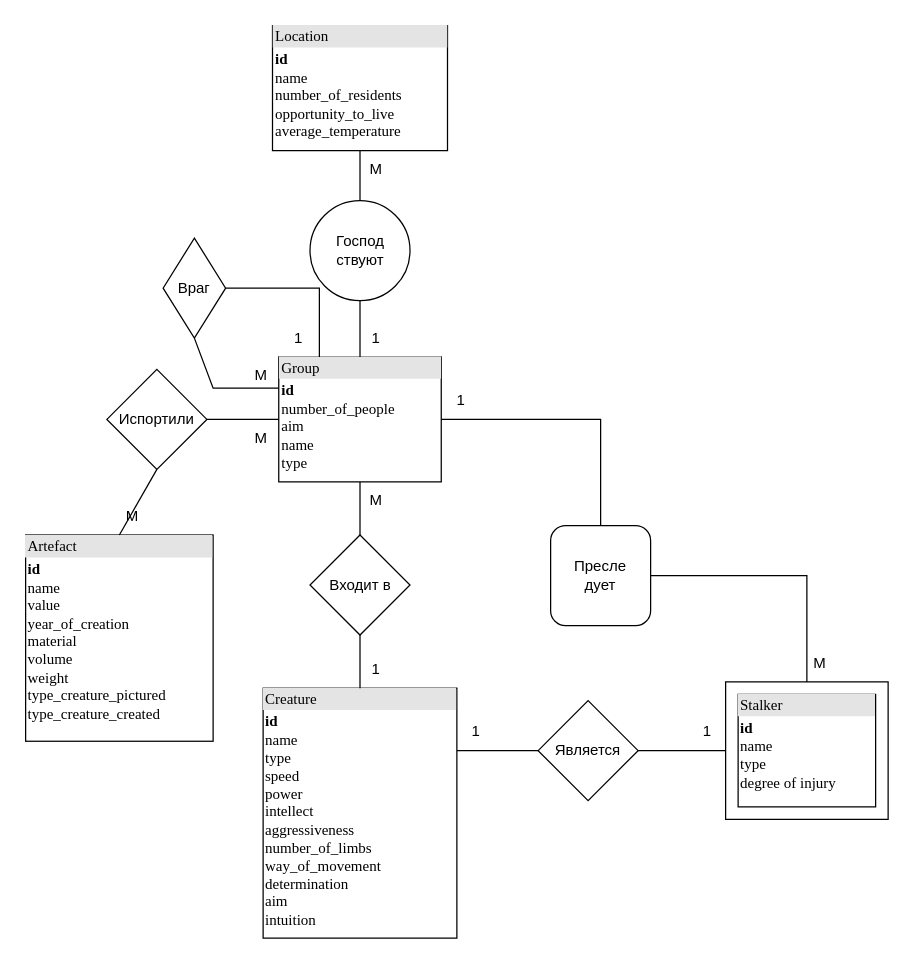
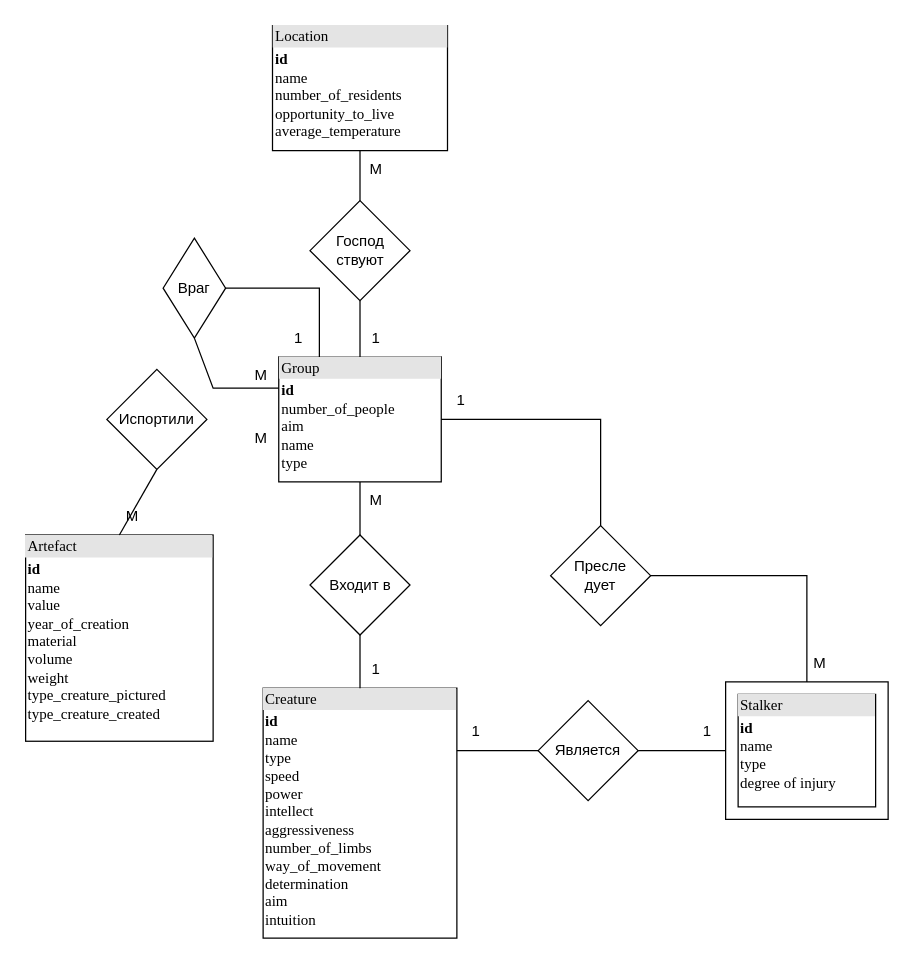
  <mxCell id="0" />
  <mxCell id="1" parent="0" />
  <mxCell id="2" value="&lt;div style=&quot;box-sizing: border-box ; width: 100% ; background: #e4e4e4 ; padding: 2px&quot;&gt;Group&lt;/div&gt;&lt;table style=&quot;width: 100% ; font-size: 1em&quot; cellpadding=&quot;2&quot; cellspacing=&quot;0&quot;&gt;&lt;tbody&gt;&lt;tr&gt;&lt;td&gt;&lt;b&gt;id&lt;/b&gt;&lt;br&gt;number_of_people&lt;br&gt;aim&lt;br&gt;name&lt;br&gt;type&lt;br&gt;&lt;br&gt;&lt;br&gt;&lt;br&gt;&lt;/td&gt;&lt;td&gt;&lt;br&gt;&lt;/td&gt;&lt;/tr&gt;&lt;tr&gt;&lt;td&gt;&lt;/td&gt;&lt;td&gt;&lt;br&gt;&lt;/td&gt;&lt;/tr&gt;&lt;/tbody&gt;&lt;/table&gt;" style="verticalAlign=top;align=left;overflow=fill;html=1;rounded=0;shadow=0;comic=0;labelBackgroundColor=none;strokeWidth=1;fontFamily=Verdana;fontSize=12" parent="1" vertex="1"><mxGeometry x="222.5" y="285" width="130" height="100" as="geometry" /></mxCell>
  <mxCell id="3" value="&lt;div style=&quot;box-sizing: border-box ; width: 100% ; background: #e4e4e4 ; padding: 2px&quot;&gt;Creature&lt;/div&gt;&lt;table style=&quot;width: 100% ; font-size: 1em&quot; cellpadding=&quot;2&quot; cellspacing=&quot;0&quot;&gt;&lt;tbody&gt;&lt;tr&gt;&lt;td&gt;&lt;b&gt;id&lt;/b&gt;&lt;br&gt;name&lt;br style=&quot;border-color: var(--border-color);&quot;&gt;type&lt;br style=&quot;border-color: var(--border-color);&quot;&gt;speed&lt;br&gt;power&lt;br&gt;intellect&lt;br&gt;aggressiveness&lt;br&gt;number_of_limbs&lt;br&gt;way_of_movement&lt;br&gt;determination&lt;br&gt;aim&lt;br&gt;intuition&lt;br&gt;&lt;br&gt;&lt;br&gt;&lt;br&gt;&lt;/td&gt;&lt;td&gt;&lt;br&gt;&lt;/td&gt;&lt;/tr&gt;&lt;tr&gt;&lt;td&gt;&lt;/td&gt;&lt;td&gt;&lt;br&gt;&lt;/td&gt;&lt;/tr&gt;&lt;/tbody&gt;&lt;/table&gt;" style="verticalAlign=top;align=left;overflow=fill;html=1;rounded=0;shadow=0;comic=0;labelBackgroundColor=none;strokeWidth=1;fontFamily=Verdana;fontSize=12" vertex="1" parent="1"><mxGeometry x="210" y="550" width="155" height="200" as="geometry" /></mxCell>
  <mxCell id="4" value="&lt;div style=&quot;box-sizing: border-box ; width: 100% ; background: #e4e4e4 ; padding: 2px&quot;&gt;Artefact&lt;/div&gt;&lt;table style=&quot;width: 100% ; font-size: 1em&quot; cellpadding=&quot;2&quot; cellspacing=&quot;0&quot;&gt;&lt;tbody&gt;&lt;tr&gt;&lt;td&gt;&lt;b&gt;id&lt;/b&gt;&lt;br&gt;name&lt;br&gt;value&lt;br&gt;year_of_creation&lt;br&gt;material&lt;br&gt;volume&lt;br&gt;weight&lt;br&gt;type_creature_pictured&lt;br&gt;type_creature_created&lt;br&gt;&lt;br&gt;&lt;br&gt;&lt;br&gt;&lt;br&gt;&lt;/td&gt;&lt;td&gt;&lt;br&gt;&lt;/td&gt;&lt;/tr&gt;&lt;tr&gt;&lt;td&gt;&lt;/td&gt;&lt;td&gt;&lt;br&gt;&lt;/td&gt;&lt;/tr&gt;&lt;/tbody&gt;&lt;/table&gt;" style="verticalAlign=top;align=left;overflow=fill;html=1;rounded=0;shadow=0;comic=0;labelBackgroundColor=none;strokeWidth=1;fontFamily=Verdana;fontSize=12" vertex="1" parent="1"><mxGeometry x="20" y="427.5" width="150" height="165" as="geometry" /></mxCell>
  <mxCell id="5" value="&lt;div style=&quot;box-sizing: border-box ; width: 100% ; background: #e4e4e4 ; padding: 2px&quot;&gt;Location&lt;/div&gt;&lt;table style=&quot;width: 100% ; font-size: 1em&quot; cellpadding=&quot;2&quot; cellspacing=&quot;0&quot;&gt;&lt;tbody&gt;&lt;tr&gt;&lt;td&gt;&lt;b&gt;id&lt;/b&gt;&lt;br&gt;name&lt;br&gt;number_of_residents&lt;br&gt;opportunity_to_live&lt;br&gt;average_temperature&lt;br&gt;&lt;br&gt;&lt;br&gt;&lt;/td&gt;&lt;td&gt;&lt;br&gt;&lt;/td&gt;&lt;/tr&gt;&lt;tr&gt;&lt;td&gt;&lt;/td&gt;&lt;td&gt;&lt;br&gt;&lt;/td&gt;&lt;/tr&gt;&lt;/tbody&gt;&lt;/table&gt;" style="verticalAlign=top;align=left;overflow=fill;html=1;rounded=0;shadow=0;comic=0;labelBackgroundColor=none;strokeWidth=1;fontFamily=Verdana;fontSize=12" vertex="1" parent="1"><mxGeometry x="217.5" width="140" height="100" as="geometry" y="20" /></mxCell>
  <mxCell id="6" value="" style="group" vertex="1" connectable="0" parent="1"><mxGeometry x="580" y="545" width="130" height="110" as="geometry" /></mxCell>
  <mxCell id="7" value="" style="rounded=0;whiteSpace=wrap;html=1;" vertex="1" parent="6"><mxGeometry width="130" height="110" as="geometry" /></mxCell>
  <mxCell id="8" value="&lt;div style=&quot;box-sizing: border-box ; width: 100% ; background: #e4e4e4 ; padding: 2px&quot;&gt;Stalker&lt;/div&gt;&lt;table style=&quot;width: 100% ; font-size: 1em&quot; cellpadding=&quot;2&quot; cellspacing=&quot;0&quot;&gt;&lt;tbody&gt;&lt;tr&gt;&lt;td&gt;&lt;b&gt;id&lt;/b&gt;&lt;br&gt;name&lt;br&gt;type&lt;br&gt;degree of injury&lt;br&gt;&lt;br&gt;&lt;br&gt;&lt;br&gt;&lt;/td&gt;&lt;td&gt;&lt;br&gt;&lt;/td&gt;&lt;/tr&gt;&lt;tr&gt;&lt;td&gt;&lt;/td&gt;&lt;td&gt;&lt;br&gt;&lt;/td&gt;&lt;/tr&gt;&lt;/tbody&gt;&lt;/table&gt;" style="verticalAlign=top;align=left;overflow=fill;html=1;rounded=0;shadow=0;comic=0;labelBackgroundColor=none;strokeWidth=1;fontFamily=Verdana;fontSize=12" vertex="1" parent="6"><mxGeometry x="10" y="10" width="110" height="90" as="geometry" /></mxCell>
  <mxCell id="9" value="Является" style="rhombus;whiteSpace=wrap;html=1;" vertex="1" parent="1"><mxGeometry x="430" y="560" width="80" height="80" as="geometry" /></mxCell>
  <mxCell id="10" value="Входит в" style="rhombus;whiteSpace=wrap;html=1;" vertex="1" parent="1"><mxGeometry x="247.5" y="427.5" width="80" height="80" as="geometry" /></mxCell>
  <mxCell id="11" value="Испортили" style="rhombus;whiteSpace=wrap;html=1;" vertex="1" parent="1"><mxGeometry x="85" y="295" width="80" height="80" as="geometry" /></mxCell>
- <mxCell id="12" value="Господ&lt;br&gt;ствуют" style="ellipse;whiteSpace=wrap;html=1;" vertex="1" parent="1"><mxGeometry x="247.5" y="160" width="80" height="80" as="geometry" /></mxCell>
+ <mxCell id="12" value="Господ&lt;br&gt;ствуют" style="rhombus;whiteSpace=wrap;html=1;" vertex="1" parent="1"><mxGeometry x="247.5" y="160" width="80" height="80" as="geometry" /></mxCell>
  <mxCell id="13" value="" style="endArrow=none;html=1;rounded=0;entryX=0;entryY=0.5;entryDx=0;entryDy=0;exitX=1;exitY=0.25;exitDx=0;exitDy=0;" edge="1" parent="1" source="3" target="9"><mxGeometry width="50" height="50" relative="1" as="geometry"><mxPoint x="370" y="500" as="sourcePoint" /><mxPoint x="420" y="450" as="targetPoint" /></mxGeometry></mxCell>
  <mxCell id="14" value="" style="endArrow=none;html=1;rounded=0;entryX=0;entryY=0.5;entryDx=0;entryDy=0;exitX=1;exitY=0.5;exitDx=0;exitDy=0;" edge="1" parent="1" source="9" target="7"><mxGeometry width="50" height="50" relative="1" as="geometry"><mxPoint x="510" y="590" as="sourcePoint" /><mxPoint x="575" y="590" as="targetPoint" /></mxGeometry></mxCell>
  <mxCell id="15" value="1" style="text;html=1;align=center;verticalAlign=middle;resizable=0;points=[];autosize=1;strokeColor=none;fillColor=none;" vertex="1" parent="1"><mxGeometry x="365" y="570" width="30" height="30" as="geometry" /></mxCell>
  <mxCell id="16" value="1" style="text;html=1;align=center;verticalAlign=middle;resizable=0;points=[];autosize=1;strokeColor=none;fillColor=none;" vertex="1" parent="1"><mxGeometry x="550" y="570" width="30" height="30" as="geometry" /></mxCell>
  <mxCell id="17" value="" style="endArrow=none;html=1;rounded=0;entryX=0.5;entryY=1;entryDx=0;entryDy=0;exitX=0.5;exitY=0;exitDx=0;exitDy=0;" edge="1" parent="1" source="3" target="10"><mxGeometry width="50" height="50" relative="1" as="geometry"><mxPoint x="330" y="507.5" as="sourcePoint" /><mxPoint x="395" y="507.5" as="targetPoint" /></mxGeometry></mxCell>
  <mxCell id="18" value="" style="endArrow=none;html=1;rounded=0;entryX=0.5;entryY=1;entryDx=0;entryDy=0;exitX=0.5;exitY=0;exitDx=0;exitDy=0;" edge="1" parent="1" source="10" target="2"><mxGeometry width="50" height="50" relative="1" as="geometry"><mxPoint x="287" y="427" as="sourcePoint" /><mxPoint x="287" y="385" as="targetPoint" /></mxGeometry></mxCell>
  <mxCell id="19" value="1" style="text;html=1;align=center;verticalAlign=middle;resizable=0;points=[];autosize=1;strokeColor=none;fillColor=none;" vertex="1" parent="1"><mxGeometry x="285" y="520" width="30" height="30" as="geometry" /></mxCell>
  <mxCell id="20" value="М" style="text;html=1;align=center;verticalAlign=middle;resizable=0;points=[];autosize=1;strokeColor=none;fillColor=none;" vertex="1" parent="1"><mxGeometry x="285" y="385" width="30" height="30" as="geometry" /></mxCell>
- <mxCell id="21" value="Пресле&lt;br&gt;дует" style="whiteSpace=wrap;html=1;rounded=1;" vertex="1" parent="1"><mxGeometry x="440" y="420" width="80" height="80" as="geometry" /></mxCell>
+ <mxCell id="21" value="Пресле&lt;br&gt;дует" style="rhombus;whiteSpace=wrap;html=1;" vertex="1" parent="1"><mxGeometry x="440" y="420" width="80" height="80" as="geometry" /></mxCell>
  <mxCell id="22" value="" style="endArrow=none;html=1;rounded=0;exitX=0.5;exitY=0;exitDx=0;exitDy=0;" edge="1" parent="1" source="7" target="21"><mxGeometry width="50" height="50" relative="1" as="geometry"><mxPoint x="298" y="560" as="sourcePoint" /><mxPoint x="298" y="518" as="targetPoint" /><Array as="points"><mxPoint x="645" y="460" /></Array></mxGeometry></mxCell>
  <mxCell id="23" value="" style="endArrow=none;html=1;rounded=0;exitX=0.5;exitY=0;exitDx=0;exitDy=0;entryX=1;entryY=0.5;entryDx=0;entryDy=0;" edge="1" parent="1" source="21" target="2"><mxGeometry width="50" height="50" relative="1" as="geometry"><mxPoint x="477.5" y="420" as="sourcePoint" /><mxPoint x="352.5" y="335" as="targetPoint" /><Array as="points"><mxPoint x="480" y="335" /></Array></mxGeometry></mxCell>
  <mxCell id="24" value="1" style="text;html=1;align=center;verticalAlign=middle;resizable=0;points=[];autosize=1;strokeColor=none;fillColor=none;" vertex="1" parent="1"><mxGeometry x="352.5" y="305" width="30" height="30" as="geometry" /></mxCell>
  <mxCell id="25" value="М" style="text;html=1;align=center;verticalAlign=middle;resizable=0;points=[];autosize=1;strokeColor=none;fillColor=none;" vertex="1" parent="1"><mxGeometry x="640" y="515" width="30" height="30" as="geometry" /></mxCell>
- <mxCell id="26" value="" style="endArrow=none;html=1;rounded=0;entryX=0;entryY=0.5;entryDx=0;entryDy=0;exitX=1;exitY=0.5;exitDx=0;exitDy=0;" edge="1" parent="1" source="11" target="2"><mxGeometry width="50" height="50" relative="1" as="geometry"><mxPoint x="135" y="335" as="sourcePoint" /><mxPoint x="200" y="335" as="targetPoint" /></mxGeometry></mxCell>
  <mxCell id="27" value="" style="endArrow=none;html=1;rounded=0;entryX=0.5;entryY=1;entryDx=0;entryDy=0;exitX=0.5;exitY=0;exitDx=0;exitDy=0;" edge="1" parent="1" source="4" target="11"><mxGeometry width="50" height="50" relative="1" as="geometry"><mxPoint x="94.55" y="420" as="sourcePoint" /><mxPoint x="94.55" y="377" as="targetPoint" /></mxGeometry></mxCell>
  <mxCell id="28" value="М" style="text;html=1;align=center;verticalAlign=middle;resizable=0;points=[];autosize=1;strokeColor=none;fillColor=none;" vertex="1" parent="1"><mxGeometry x="90" y="397.5" width="30" height="30" as="geometry" /></mxCell>
  <mxCell id="29" value="М" style="text;html=1;align=center;verticalAlign=middle;resizable=0;points=[];autosize=1;strokeColor=none;fillColor=none;" vertex="1" parent="1"><mxGeometry x="192.5" y="335" width="30" height="30" as="geometry" /></mxCell>
  <mxCell id="30" value="" style="endArrow=none;html=1;rounded=0;entryX=0.5;entryY=1;entryDx=0;entryDy=0;exitX=0.5;exitY=0;exitDx=0;exitDy=0;" edge="1" parent="1" source="2" target="12"><mxGeometry width="50" height="50" relative="1" as="geometry"><mxPoint x="286.97" y="283" as="sourcePoint" /><mxPoint x="286.97" y="240" as="targetPoint" /></mxGeometry></mxCell>
  <mxCell id="31" value="" style="endArrow=none;html=1;rounded=0;entryX=0.5;entryY=1;entryDx=0;entryDy=0;exitX=0.5;exitY=0;exitDx=0;exitDy=0;" edge="1" parent="1" source="12" target="5"><mxGeometry width="50" height="50" relative="1" as="geometry"><mxPoint x="285" y="165" as="sourcePoint" /><mxPoint x="285" y="120" as="targetPoint" /></mxGeometry></mxCell>
  <mxCell id="32" value="1" style="text;html=1;align=center;verticalAlign=middle;resizable=0;points=[];autosize=1;strokeColor=none;fillColor=none;" vertex="1" parent="1"><mxGeometry x="285" y="255" width="30" height="30" as="geometry" /></mxCell>
  <mxCell id="33" value="М" style="text;html=1;align=center;verticalAlign=middle;resizable=0;points=[];autosize=1;strokeColor=none;fillColor=none;" vertex="1" parent="1"><mxGeometry x="285" y="120" width="30" height="30" as="geometry" /></mxCell>
  <mxCell id="34" value="Враг" style="rhombus;whiteSpace=wrap;html=1;" vertex="1" parent="1"><mxGeometry x="130" y="190" width="50" height="80" as="geometry" /></mxCell>
  <mxCell id="35" value="" style="endArrow=none;html=1;rounded=0;entryX=1;entryY=0.5;entryDx=0;entryDy=0;exitX=0.25;exitY=0;exitDx=0;exitDy=0;" edge="1" parent="1" source="2" target="34"><mxGeometry width="50" height="50" relative="1" as="geometry"><mxPoint x="210" y="340" as="sourcePoint" /><mxPoint x="260" y="290" as="targetPoint" /><Array as="points"><mxPoint x="255" y="230" /></Array></mxGeometry></mxCell>
  <mxCell id="36" value="" style="endArrow=none;html=1;rounded=0;exitX=0.5;exitY=1;exitDx=0;exitDy=0;entryX=0;entryY=0.25;entryDx=0;entryDy=0;" edge="1" parent="1" source="34" target="2"><mxGeometry width="50" height="50" relative="1" as="geometry"><mxPoint x="210" y="340" as="sourcePoint" /><mxPoint x="260" y="290" as="targetPoint" /><Array as="points"><mxPoint x="170" y="310" /></Array></mxGeometry></mxCell>
  <mxCell id="37" value="1" style="text;html=1;align=center;verticalAlign=middle;resizable=0;points=[];autosize=1;strokeColor=none;fillColor=none;" vertex="1" parent="1"><mxGeometry x="222.5" y="255" width="30" height="30" as="geometry" /></mxCell>
  <mxCell id="38" value="М" style="text;html=1;align=center;verticalAlign=middle;resizable=0;points=[];autosize=1;strokeColor=none;fillColor=none;" vertex="1" parent="1"><mxGeometry x="192.5" y="285" width="30" height="30" as="geometry" /></mxCell>
